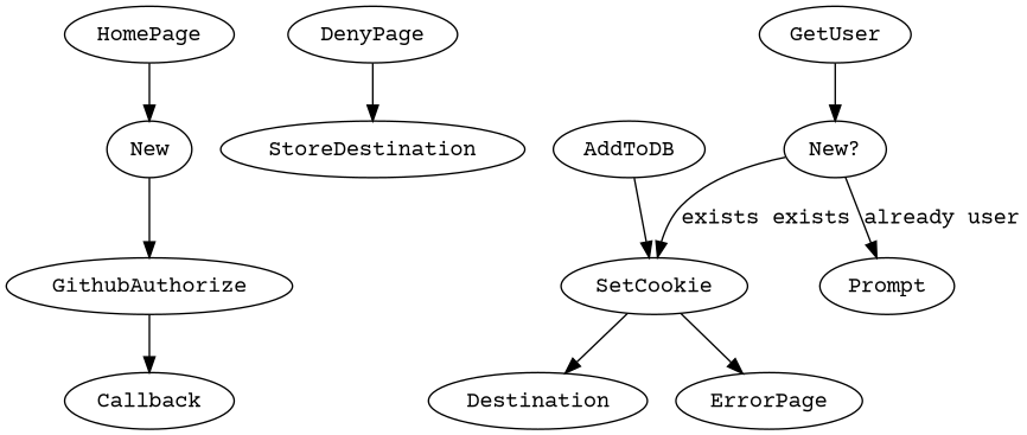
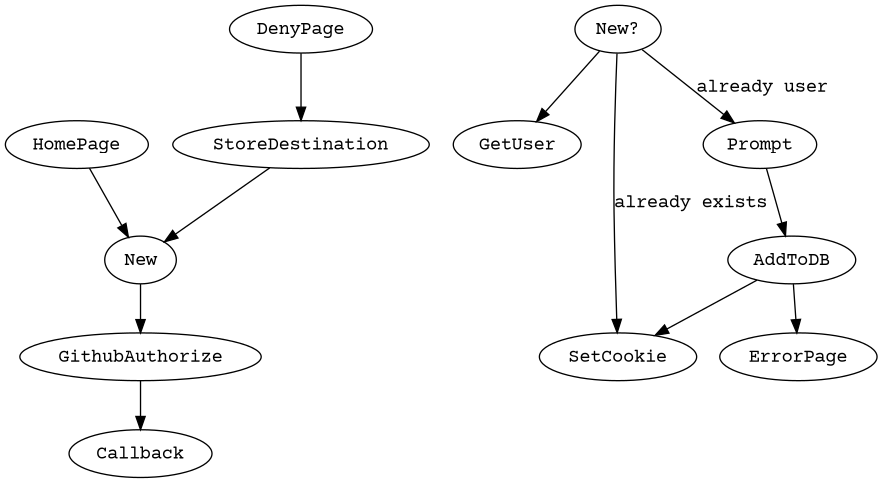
  digraph {
    fontname="Courier Prime"
    node [fontname="Courier Prime"]
    edge [fontname="Courier Prime"]
    n1 [label=New]
    HomePage
    GithubAuthorize
    Callback
    DenyPage
    StoreDestination
    n7 [label="New?"]
    GetUser
    SetCookie
    Prompt
-   Destination
    AddToDB
    ErrorPage
    n1 -> GithubAuthorize
    HomePage -> n1
    GithubAuthorize -> Callback
    DenyPage -> StoreDestination
-   n7 -> SetCookie [label="exists exists"]
+   StoreDestination -> n1
+   n7 -> SetCookie [label="already exists"]
    n7 -> Prompt [label="already user"]
-   GetUser -> n7
-   SetCookie -> Destination
+   n7 -> GetUser
+   Prompt -> AddToDB
    AddToDB -> SetCookie
-   SetCookie -> ErrorPage
+   AddToDB -> ErrorPage
  }
